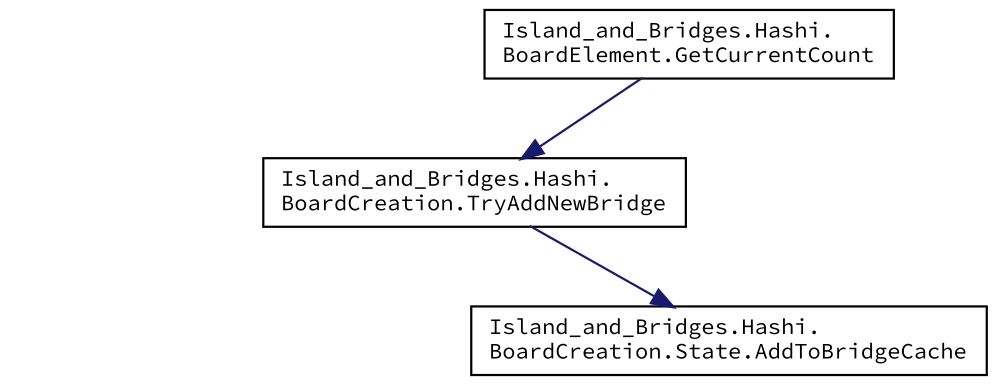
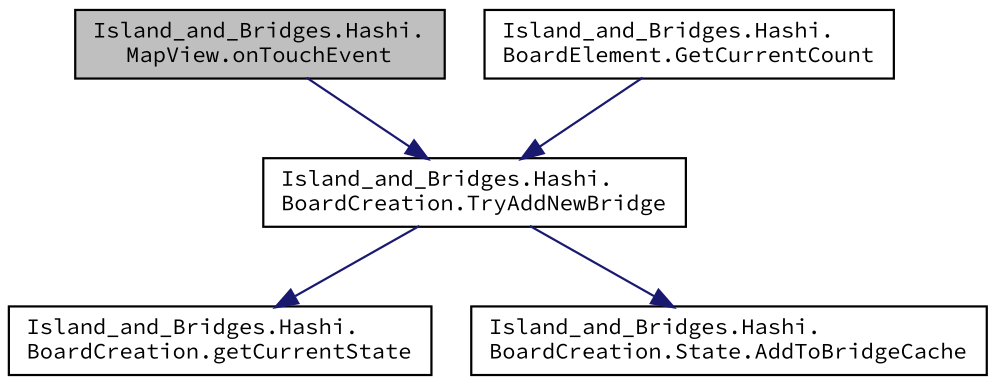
  digraph {
    fontname="Source Code Pro"
    rankdir=TB
    node [color=black fillcolor=white fontname="Source Code Pro" fontsize=10 shape=record style=filled]
    edge [color=midnightblue fontname="Source Code Pro" fontsize=10 labelfontname=Helvetica labelfontsize=10 style=solid]
+   n1 [fillcolor=grey75 fontcolor=black height=0.2 label="Island_and_Bridges.Hashi.\lMapView.onTouchEvent" width=0.4]
    n2 [height=0.2 label="Island_and_Bridges.Hashi.\lBoardCreation.TryAddNewBridge" width=0.4]
+   n3 [height=0.2 label="Island_and_Bridges.Hashi.\lBoardCreation.getCurrentState" width=0.4]
    n4 [height=0.2 label="Island_and_Bridges.Hashi.\lBoardCreation.State.AddToBridgeCache" width=0.4]
    n5 [height=0.2 label="Island_and_Bridges.Hashi.\lBoardElement.GetCurrentCount" width=0.4]
+   n1 -> n2
+   n2 -> n3
    n2 -> n4
    n5 -> n2
  }
